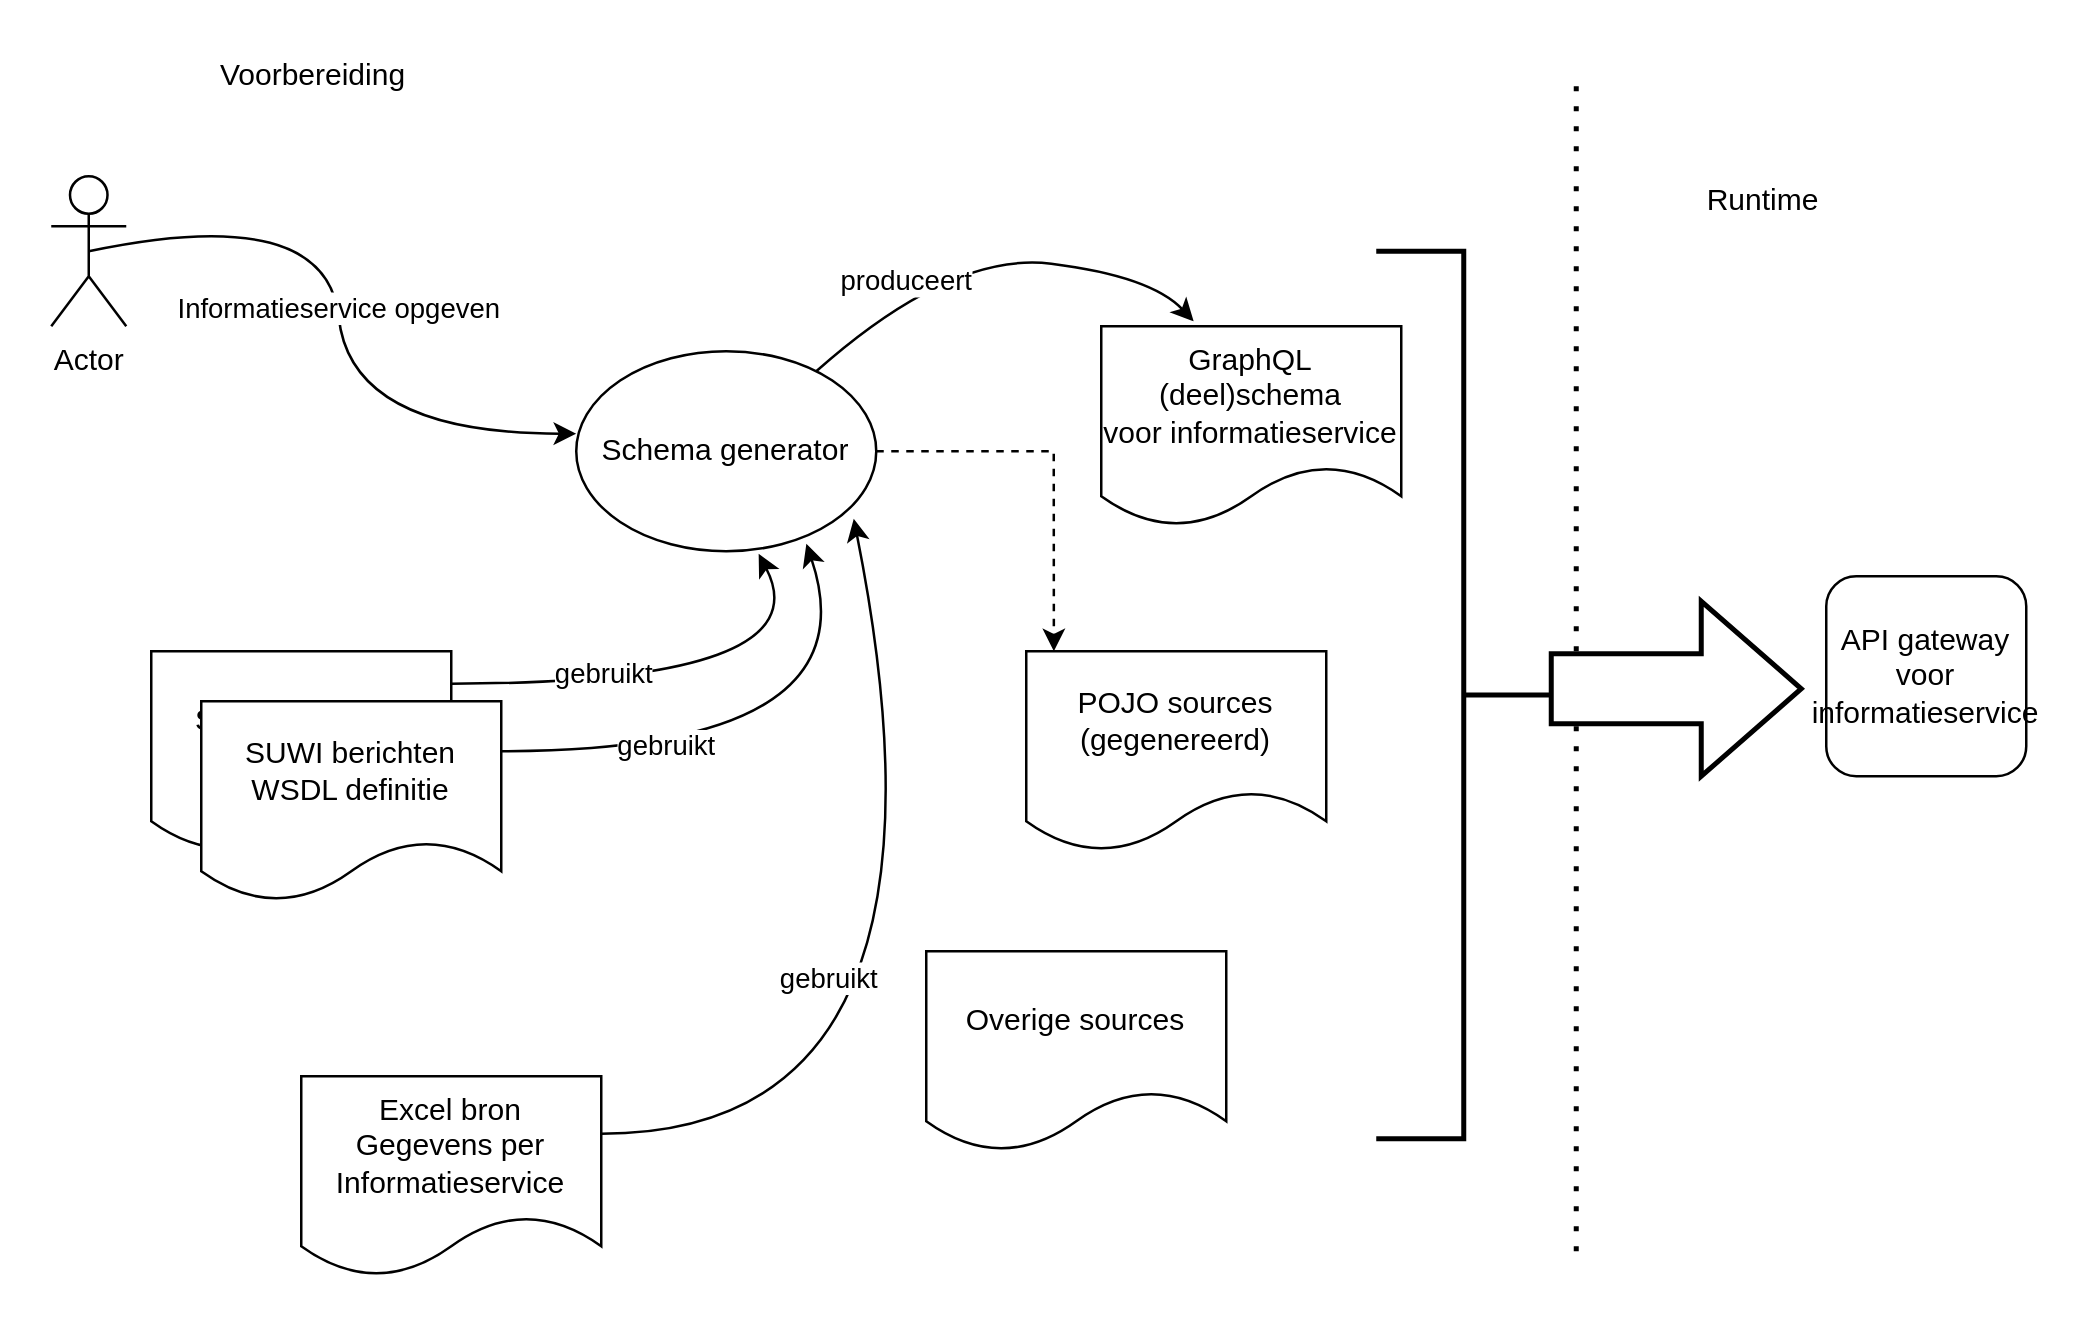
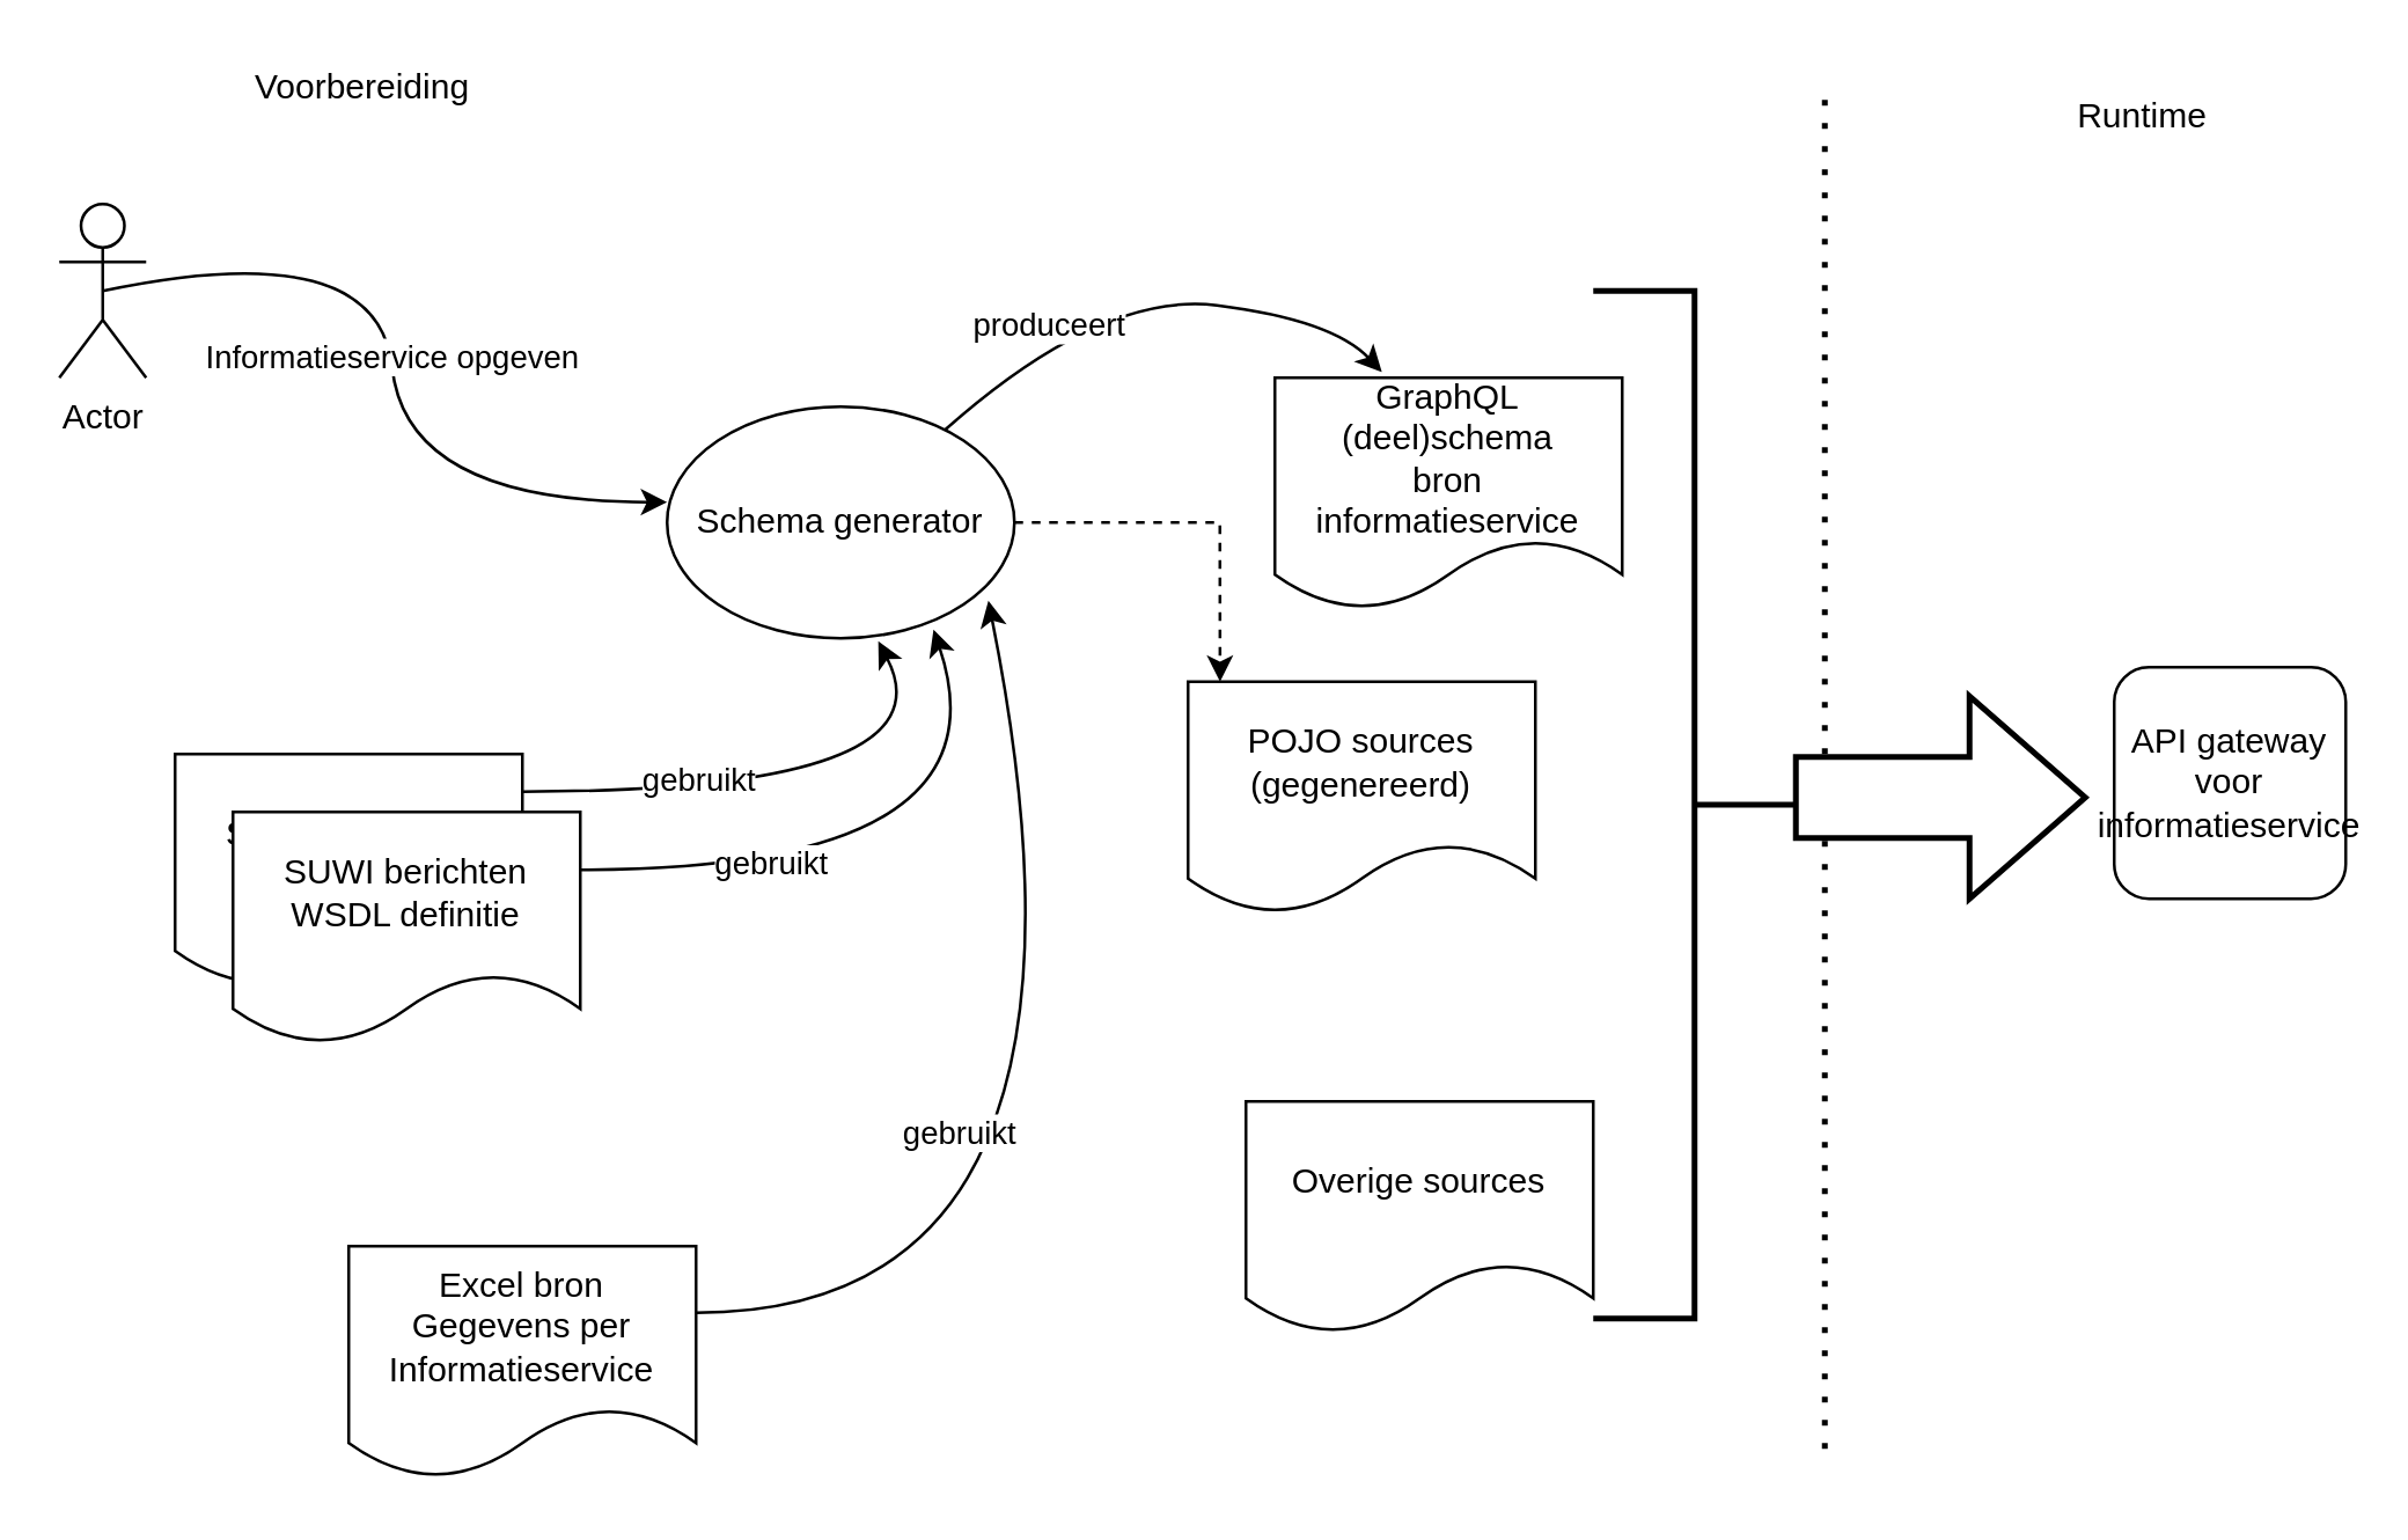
  <mxCell id="0" />
  <mxCell id="1" parent="0" />
  <mxCell id="2" value="SUWI berichten" style="shape=document;whiteSpace=wrap;html=1;boundedLbl=1;" vertex="1" parent="1"><mxGeometry x="60" y="260" width="120" height="80" as="geometry" /></mxCell>
  <mxCell id="3" value="SUWI berichten WSDL definitie" style="shape=document;whiteSpace=wrap;html=1;boundedLbl=1;" vertex="1" parent="1"><mxGeometry x="80" y="280" width="120" height="80" as="geometry" /></mxCell>
  <mxCell id="4" value="Actor" style="shape=umlActor;verticalLabelPosition=bottom;verticalAlign=top;html=1;outlineConnect=0;" vertex="1" parent="1"><mxGeometry x="20" y="70" width="30" height="60" as="geometry" /></mxCell>
  <mxCell id="5" style="edgeStyle=orthogonalEdgeStyle;rounded=0;orthogonalLoop=1;jettySize=auto;html=1;exitX=1;exitY=0.5;exitDx=0;exitDy=0;entryX=0.092;entryY=0;entryDx=0;entryDy=0;entryPerimeter=0;dashed=1;" edge="1" parent="1" source="6" target="8"><mxGeometry relative="1" as="geometry" /></mxCell>
  <mxCell id="6" value="Schema generator" style="ellipse;whiteSpace=wrap;html=1;" vertex="1" parent="1"><mxGeometry x="230" y="140" width="120" height="80" as="geometry" /></mxCell>
  <mxCell id="7" value="API gateway voor informatieservice" style="whiteSpace=wrap;html=1;aspect=fixed;rounded=1;" vertex="1" parent="1"><mxGeometry x="730" y="230" width="80" height="80" as="geometry" /></mxCell>
- <mxCell id="8" value="POJO sources (gegenereerd)" style="shape=document;whiteSpace=wrap;html=1;boundedLbl=1;" vertex="1" parent="1"><mxGeometry x="410" y="260" width="120" height="80" as="geometry" /></mxCell>
- <mxCell id="9" value="GraphQL (deel)schema&lt;br&gt;voor informatieservice" style="shape=document;whiteSpace=wrap;html=1;boundedLbl=1;" vertex="1" parent="1"><mxGeometry x="440" y="130" width="120" height="80" as="geometry" /></mxCell>
+ <mxCell id="8" value="POJO sources (gegenereerd)" style="shape=document;whiteSpace=wrap;html=1;boundedLbl=1;" vertex="1" parent="1"><mxGeometry x="410" y="235" width="120" height="80" as="geometry" /></mxCell>
+ <mxCell id="9" value="GraphQL (deel)schema&lt;br&gt;bron informatieservice" style="shape=document;whiteSpace=wrap;html=1;boundedLbl=1;" vertex="1" parent="1"><mxGeometry x="440" y="130" width="120" height="80" as="geometry" /></mxCell>
  <mxCell id="10" value="" style="curved=1;endArrow=classic;html=1;exitX=1;exitY=0.25;exitDx=0;exitDy=0;entryX=0.767;entryY=0.963;entryDx=0;entryDy=0;entryPerimeter=0;" edge="1" parent="1" source="3" target="6"><mxGeometry width="50" height="50" relative="1" as="geometry"><mxPoint x="360" y="190" as="sourcePoint" /><mxPoint x="410" y="140" as="targetPoint" /><Array as="points"><mxPoint x="350" y="300" /></Array></mxGeometry></mxCell>
  <mxCell id="11" value="gebruikt" style="edgeLabel;html=1;align=center;verticalAlign=middle;resizable=0;points=[];" vertex="1" connectable="0" parent="10"><mxGeometry x="-0.453" y="3" relative="1" as="geometry"><mxPoint as="offset" /></mxGeometry></mxCell>
  <mxCell id="12" value="Informatieservice opgeven" style="curved=1;endArrow=classic;html=1;exitX=0.5;exitY=0.5;exitDx=0;exitDy=0;exitPerimeter=0;" edge="1" parent="1" source="4"><mxGeometry width="50" height="50" relative="1" as="geometry"><mxPoint x="80" y="172.96" as="sourcePoint" /><mxPoint x="230" y="173" as="targetPoint" /><Array as="points"><mxPoint x="130" y="80" /><mxPoint x="140" y="173" /><mxPoint x="230" y="172.96" /></Array></mxGeometry></mxCell>
  <mxCell id="13" value="" style="curved=1;endArrow=classic;html=1;exitX=1;exitY=0.25;exitDx=0;exitDy=0;entryX=0.608;entryY=1.013;entryDx=0;entryDy=0;entryPerimeter=0;" edge="1" parent="1" target="6"><mxGeometry width="50" height="50" relative="1" as="geometry"><mxPoint x="180" y="272.96" as="sourcePoint" /><mxPoint x="302.04" y="190" as="targetPoint" /><Array as="points"><mxPoint x="330" y="272.96" /></Array></mxGeometry></mxCell>
  <mxCell id="14" value="gebruikt" style="edgeLabel;html=1;align=center;verticalAlign=middle;resizable=0;points=[];" vertex="1" connectable="0" parent="13"><mxGeometry x="-0.425" y="4" relative="1" as="geometry"><mxPoint as="offset" /></mxGeometry></mxCell>
  <mxCell id="15" value="Excel bron&lt;br&gt;Gegevens per Informatieservice" style="shape=document;whiteSpace=wrap;html=1;boundedLbl=1;" vertex="1" parent="1"><mxGeometry x="120" y="430" width="120" height="80" as="geometry" /></mxCell>
  <mxCell id="16" value="" style="curved=1;endArrow=classic;html=1;exitX=1;exitY=0.25;exitDx=0;exitDy=0;entryX=0.925;entryY=0.838;entryDx=0;entryDy=0;entryPerimeter=0;" edge="1" parent="1" target="6"><mxGeometry width="50" height="50" relative="1" as="geometry"><mxPoint x="240" y="452.96" as="sourcePoint" /><mxPoint x="362.04" y="370" as="targetPoint" /><Array as="points"><mxPoint x="390" y="452.96" /></Array></mxGeometry></mxCell>
  <mxCell id="17" value="gebruikt" style="edgeLabel;html=1;align=center;verticalAlign=middle;resizable=0;points=[];" vertex="1" connectable="0" parent="16"><mxGeometry x="-0.453" y="3" relative="1" as="geometry"><mxPoint x="-20" y="-59.96" as="offset" /></mxGeometry></mxCell>
  <mxCell id="18" value="" style="curved=1;endArrow=classic;html=1;entryX=0.308;entryY=-0.025;entryDx=0;entryDy=0;entryPerimeter=0;" edge="1" parent="1" source="6" target="9"><mxGeometry width="50" height="50" relative="1" as="geometry"><mxPoint x="310" y="110" as="sourcePoint" /><mxPoint x="432.96" y="58.08" as="targetPoint" /><Array as="points"><mxPoint x="380" y="100" /><mxPoint x="460" y="110" /></Array></mxGeometry></mxCell>
  <mxCell id="19" value="produceert" style="edgeLabel;html=1;align=center;verticalAlign=middle;resizable=0;points=[];" vertex="1" connectable="0" parent="18"><mxGeometry x="-0.425" y="4" relative="1" as="geometry"><mxPoint as="offset" /></mxGeometry></mxCell>
  <mxCell id="20" value="" style="endArrow=none;dashed=1;html=1;dashPattern=1 3;strokeWidth=2;" edge="1" parent="1"><mxGeometry width="50" height="50" relative="1" as="geometry"><mxPoint x="630" y="500" as="sourcePoint" /><mxPoint x="630" y="30" as="targetPoint" /></mxGeometry></mxCell>
  <mxCell id="21" value="Voorbereiding" style="text;html=1;strokeColor=none;fillColor=none;align=center;verticalAlign=middle;whiteSpace=wrap;rounded=0;" vertex="1" parent="1"><mxGeometry x="105" y="20" width="40" height="20" as="geometry" /></mxCell>
- <mxCell id="22" value="Runtime" style="text;html=1;strokeColor=none;fillColor=none;align=center;verticalAlign=middle;whiteSpace=wrap;rounded=0;" vertex="1" parent="1"><mxGeometry x="685" y="70" width="40" height="20" as="geometry" /></mxCell>
- <mxCell id="23" value="Overige sources" style="shape=document;whiteSpace=wrap;html=1;boundedLbl=1;" vertex="1" parent="1"><mxGeometry x="370" y="380" width="120" height="80" as="geometry" /></mxCell>
+ <mxCell id="22" value="Runtime" style="text;html=1;strokeColor=none;fillColor=none;align=center;verticalAlign=middle;whiteSpace=wrap;rounded=0;" vertex="1" parent="1"><mxGeometry x="720" y="30" width="40" height="20" as="geometry" /></mxCell>
+ <mxCell id="23" value="Overige sources" style="shape=document;whiteSpace=wrap;html=1;boundedLbl=1;" vertex="1" parent="1"><mxGeometry x="430" y="380" width="120" height="80" as="geometry" /></mxCell>
  <mxCell id="24" value="" style="verticalLabelPosition=bottom;verticalAlign=top;html=1;strokeWidth=2;shape=mxgraph.arrows2.arrow;dy=0.6;dx=40;notch=0;" vertex="1" parent="1"><mxGeometry x="620" y="240" width="100" height="70" as="geometry" /></mxCell>
  <mxCell id="25" value="" style="strokeWidth=2;html=1;shape=mxgraph.flowchart.annotation_2;align=left;labelPosition=right;pointerEvents=1;rotation=-180;" vertex="1" parent="1"><mxGeometry x="550" y="100" width="70" height="355" as="geometry" /></mxCell>
